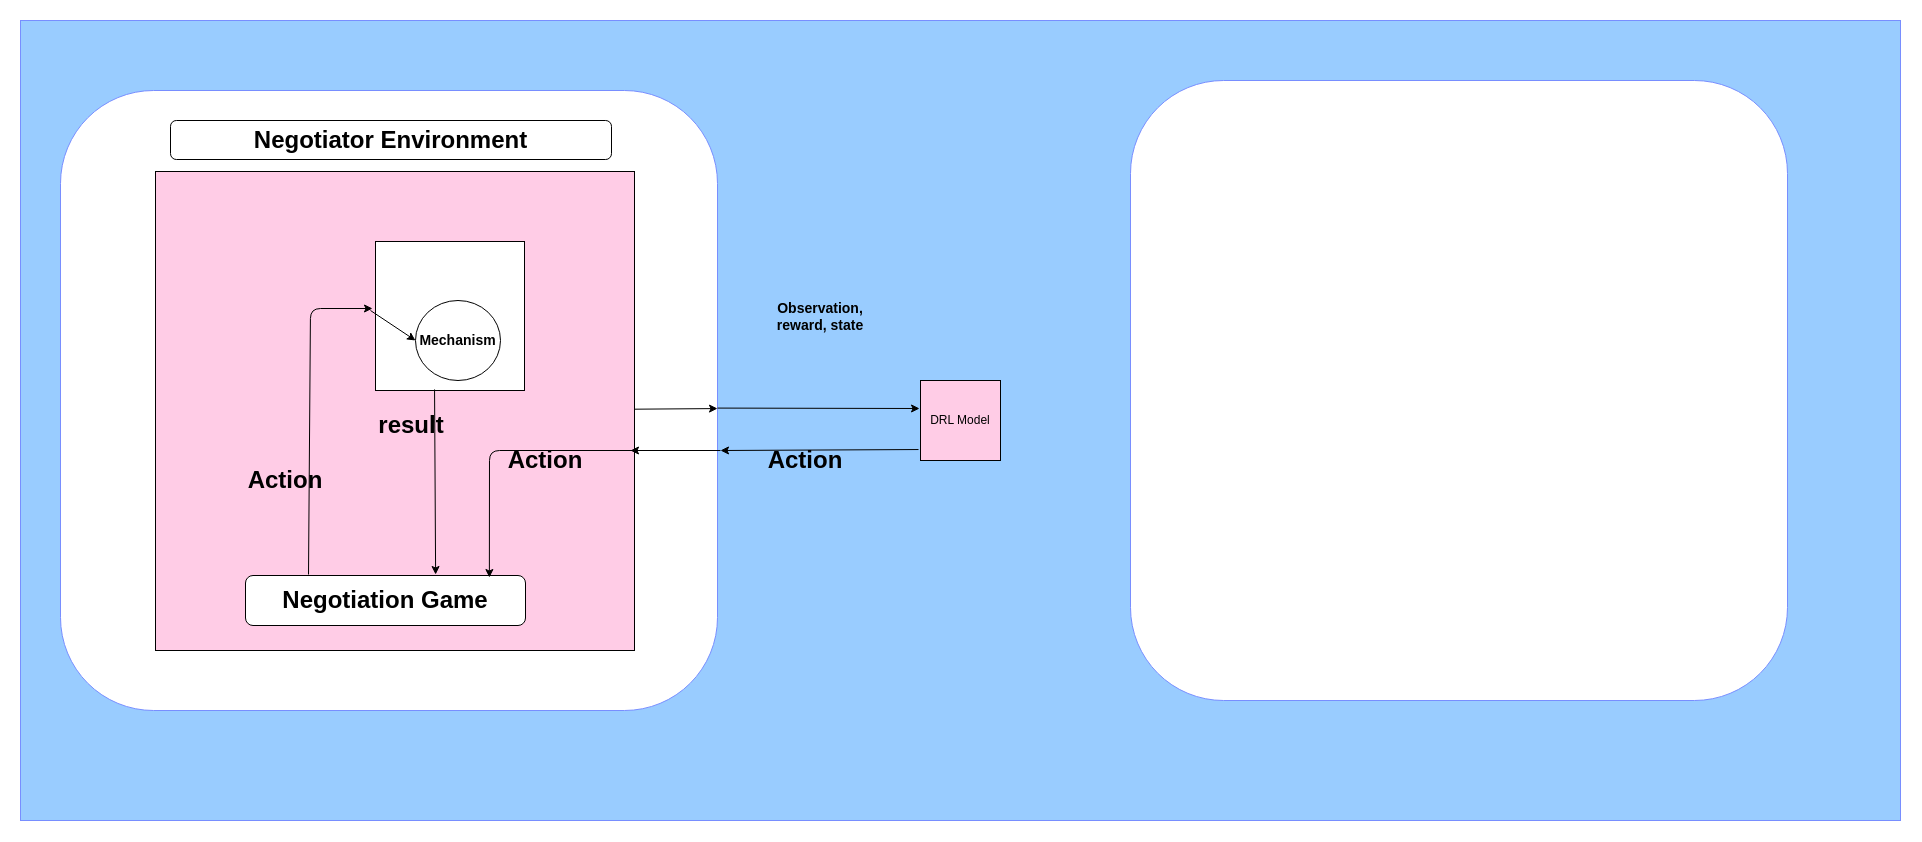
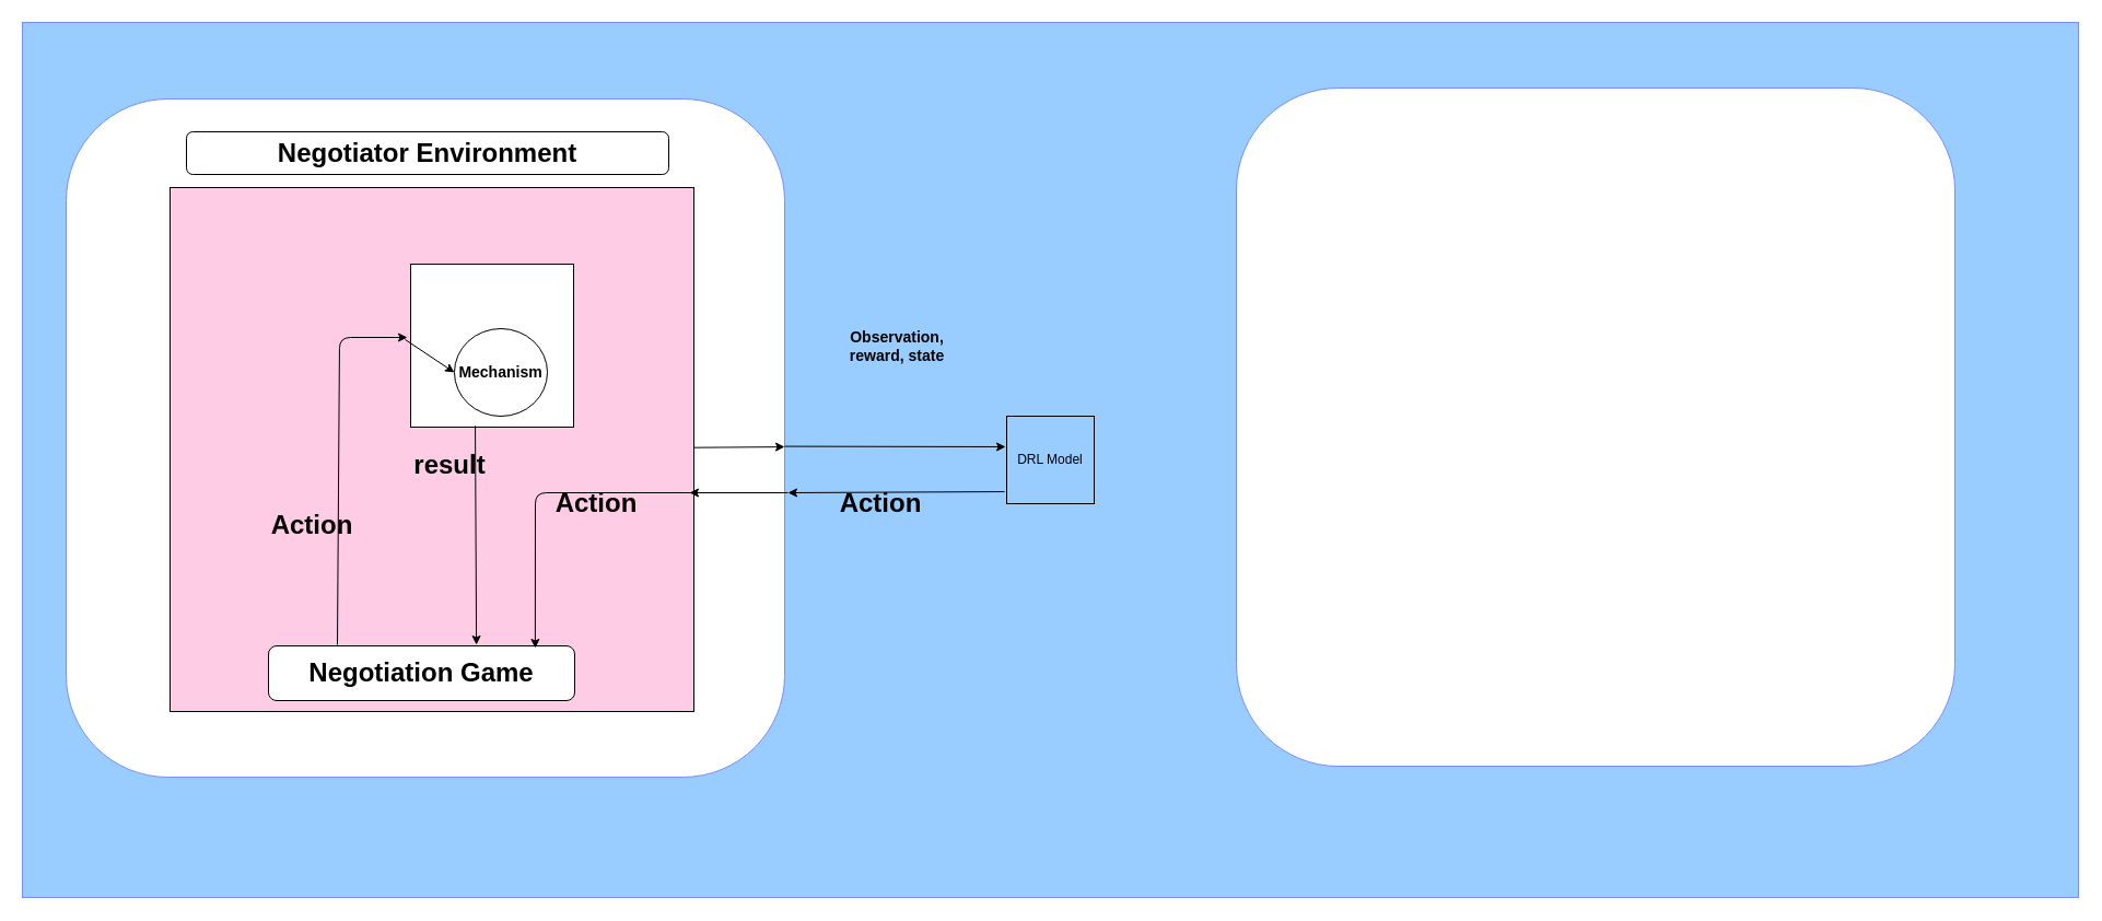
  <mxCell id="0" />
  <mxCell id="1" parent="0" />
  <mxCell id="2" value="" style="whiteSpace=wrap;html=1;strokeColor=#788EFF;fillColor=#99CCFF;" vertex="1" parent="1"><mxGeometry x="20" y="20" width="1880" height="800" as="geometry" /></mxCell>
  <mxCell id="3" value="" style="whiteSpace=wrap;html=1;strokeColor=#000000;fillColor=#FFFFFF;" vertex="1" parent="1"><mxGeometry x="91" y="162.5" width="595" height="515" as="geometry" /></mxCell>
  <mxCell id="4" value="" style="rounded=1;whiteSpace=wrap;html=10;strokeColor=#788EFF;fillColor=#FFFFFF;" vertex="1" parent="1"><mxGeometry x="60" y="90" width="657" height="620" as="geometry" /></mxCell>
  <mxCell id="5" value="" style="whiteSpace=wrap;html=1;aspect=fixed;fillColor=#FFCCE6;" vertex="1" parent="1"><mxGeometry x="155" y="171" width="479" height="479" as="geometry" /></mxCell>
  <mxCell id="6" value="" style="whiteSpace=wrap;html=1;aspect=fixed;" vertex="1" parent="1"><mxGeometry x="375" y="241" width="149" height="149" as="geometry" /></mxCell>
- <mxCell id="7" value="DRL Model" style="whiteSpace=wrap;html=1;aspect=fixed;fillColor=#FFCCE6;" vertex="1" parent="1"><mxGeometry x="920" y="380" width="80" height="80" as="geometry" /></mxCell>
+ <mxCell id="7" value="DRL Model" style="whiteSpace=wrap;html=1;aspect=fixed;fillColor=#99ccff;" vertex="1" parent="1"><mxGeometry x="920" y="380" width="80" height="80" as="geometry" /></mxCell>
  <mxCell id="8" value="" style="endArrow=classic;html=1;entryX=-0.012;entryY=0.35;entryDx=0;entryDy=0;entryPerimeter=0;" edge="1" parent="1" target="7"><mxGeometry width="50" height="50" relative="1" as="geometry"><mxPoint x="717" y="407.587" as="sourcePoint" /><mxPoint x="920" y="411" as="targetPoint" /></mxGeometry></mxCell>
  <mxCell id="9" value="" style="endArrow=classic;html=1;exitX=-0.025;exitY=0.863;exitDx=0;exitDy=0;exitPerimeter=0;" edge="1" parent="1" source="7"><mxGeometry width="50" height="50" relative="1" as="geometry"><mxPoint x="850" y="490" as="sourcePoint" /><mxPoint x="720" y="450" as="targetPoint" /></mxGeometry></mxCell>
  <mxCell id="10" value="" style="endArrow=classic;html=1;entryX=1;entryY=0.513;entryDx=0;entryDy=0;entryPerimeter=0;" edge="1" parent="1" source="5" target="4"><mxGeometry width="50" height="50" relative="1" as="geometry"><mxPoint x="640" y="450" as="sourcePoint" /><mxPoint x="690" y="400" as="targetPoint" /></mxGeometry></mxCell>
  <mxCell id="11" value="&lt;b&gt;&lt;font style=&quot;font-size: 14px&quot;&gt;Observation, reward, state&lt;/font&gt;&lt;/b&gt;" style="text;html=1;strokeColor=none;fillColor=none;align=center;verticalAlign=middle;whiteSpace=wrap;rounded=0;" vertex="1" parent="1"><mxGeometry x="775" y="285" width="90" height="61" as="geometry" /></mxCell>
  <mxCell id="12" value="" style="endArrow=classic;html=1;" edge="1" parent="1"><mxGeometry width="50" height="50" relative="1" as="geometry"><mxPoint x="720" y="450" as="sourcePoint" /><mxPoint x="630" y="450" as="targetPoint" /></mxGeometry></mxCell>
  <mxCell id="13" value="&lt;b&gt;&lt;font style=&quot;font-size: 24px&quot;&gt;Action&lt;/font&gt;&lt;/b&gt;" style="text;html=1;strokeColor=none;fillColor=none;align=center;verticalAlign=middle;whiteSpace=wrap;rounded=0;" vertex="1" parent="1"><mxGeometry x="785" y="450" width="40" height="20" as="geometry" /></mxCell>
  <mxCell id="14" value="&lt;font style=&quot;font-size: 24px&quot;&gt;&lt;b&gt;Negotiator Environment&lt;/b&gt;&lt;/font&gt;" style="rounded=1;whiteSpace=wrap;html=1;strokeColor=#000000;" vertex="1" parent="1"><mxGeometry x="170" y="120" width="441" height="39" as="geometry" /></mxCell>
- <mxCell id="15" value="&lt;font style=&quot;font-size: 24px&quot;&gt;&lt;b&gt;Negotiation Game&lt;/b&gt;&lt;/font&gt;" style="rounded=1;whiteSpace=wrap;html=1;strokeColor=#000000;" vertex="1" parent="1"><mxGeometry x="245" y="575" width="280" height="50" as="geometry" /></mxCell>
+ <mxCell id="15" value="&lt;font style=&quot;font-size: 24px&quot;&gt;&lt;b&gt;Negotiation Game&lt;/b&gt;&lt;/font&gt;" style="rounded=1;whiteSpace=wrap;html=1;strokeColor=#000000;" vertex="1" parent="1"><mxGeometry x="245" y="590" width="280" height="50" as="geometry" /></mxCell>
  <mxCell id="16" value="" style="endArrow=classic;html=1;exitX=0.225;exitY=-0.02;exitDx=0;exitDy=0;exitPerimeter=0;" edge="1" parent="1" source="15"><mxGeometry width="50" height="50" relative="1" as="geometry"><mxPoint x="290" y="520" as="sourcePoint" /><mxPoint x="372" y="308" as="targetPoint" /><Array as="points"><mxPoint x="310" y="308" /></Array></mxGeometry></mxCell>
  <mxCell id="17" value="&lt;b&gt;&lt;font style=&quot;font-size: 14px&quot;&gt;Mechanism&lt;/font&gt;&lt;/b&gt;" style="ellipse;whiteSpace=wrap;html=1;strokeColor=#000000;" vertex="1" parent="1"><mxGeometry x="415" y="300" width="85" height="80" as="geometry" /></mxCell>
  <mxCell id="18" value="" style="endArrow=classic;html=1;entryX=0.871;entryY=0.04;entryDx=0;entryDy=0;entryPerimeter=0;" edge="1" parent="1" target="15"><mxGeometry width="50" height="50" relative="1" as="geometry"><mxPoint x="635" y="450" as="sourcePoint" /><mxPoint x="580" y="470" as="targetPoint" /><Array as="points"><mxPoint x="489" y="450" /></Array></mxGeometry></mxCell>
  <mxCell id="19" value="&lt;font style=&quot;font-size: 24px&quot;&gt;&lt;b&gt;Action&lt;/b&gt;&lt;/font&gt;" style="text;html=1;strokeColor=none;fillColor=none;align=center;verticalAlign=middle;whiteSpace=wrap;rounded=0;" vertex="1" parent="1"><mxGeometry x="525" y="450" width="40" height="20" as="geometry" /></mxCell>
  <mxCell id="20" value="&lt;font style=&quot;font-size: 24px&quot;&gt;&lt;b&gt;Action&lt;/b&gt;&lt;/font&gt;" style="text;html=1;strokeColor=none;fillColor=none;align=center;verticalAlign=middle;whiteSpace=wrap;rounded=0;" vertex="1" parent="1"><mxGeometry x="265" y="470" width="40" height="20" as="geometry" /></mxCell>
  <mxCell id="21" value="" style="endArrow=classic;html=1;entryX=0;entryY=0.5;entryDx=0;entryDy=0;" edge="1" parent="1" target="17"><mxGeometry width="50" height="50" relative="1" as="geometry"><mxPoint x="370" y="310" as="sourcePoint" /><mxPoint x="400" y="330" as="targetPoint" /></mxGeometry></mxCell>
  <mxCell id="22" value="" style="endArrow=classic;html=1;exitX=0.403;exitY=0.993;exitDx=0;exitDy=0;exitPerimeter=0;entryX=0.679;entryY=-0.02;entryDx=0;entryDy=0;entryPerimeter=0;" edge="1" parent="1" target="15"><mxGeometry width="50" height="50" relative="1" as="geometry"><mxPoint x="434.047" y="388.957" as="sourcePoint" /><mxPoint x="432" y="587" as="targetPoint" /></mxGeometry></mxCell>
  <mxCell id="23" value="&lt;font style=&quot;font-size: 24px&quot;&gt;&lt;b&gt;result&lt;/b&gt;&lt;/font&gt;" style="text;html=1;strokeColor=none;fillColor=none;align=center;verticalAlign=middle;whiteSpace=wrap;rounded=0;" vertex="1" parent="1"><mxGeometry x="390.5" y="415" width="40" height="20" as="geometry" /></mxCell>
  <mxCell id="24" value="" style="rounded=1;whiteSpace=wrap;html=10;strokeColor=#788EFF;fillColor=#FFFFFF;" vertex="1" parent="1"><mxGeometry x="1130" y="80" width="657" height="620" as="geometry" /></mxCell>
